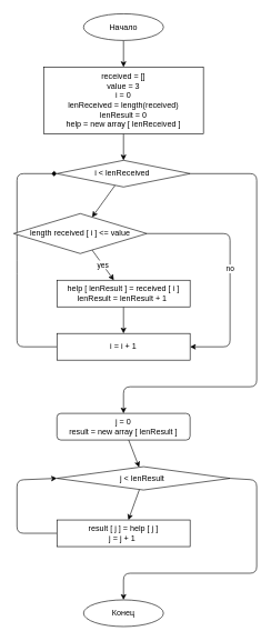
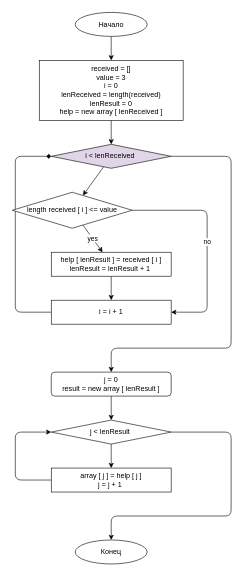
  <mxCell id="0" />
  <mxCell id="1" parent="0" />
  <mxCell id="2" value="" style="edgeStyle=none;html=1;" edge="1" parent="1" source="3" target="6"><mxGeometry relative="1" as="geometry" /></mxCell>
  <mxCell id="3" value="Начало" style="ellipse;whiteSpace=wrap;html=1;" vertex="1" parent="1"><mxGeometry x="125" y="20" width="120" height="40" as="geometry" /></mxCell>
  <mxCell id="4" value="Конец" style="ellipse;whiteSpace=wrap;html=1;" vertex="1" parent="1"><mxGeometry x="125" y="900" width="120" height="40" as="geometry" /></mxCell>
  <mxCell id="5" value="" style="edgeStyle=none;html=1;" edge="1" parent="1" source="6" target="9"><mxGeometry relative="1" as="geometry" /></mxCell>
  <mxCell id="6" value="received = []&lt;br&gt;value = 3&lt;br&gt;i = 0&lt;br&gt;lenReceived&amp;nbsp;= length(received)&lt;br&gt;lenResult = 0&lt;br&gt;help = new array [ lenReceived&amp;nbsp;]" style="rounded=0;whiteSpace=wrap;html=1;" vertex="1" parent="1"><mxGeometry x="65" y="100" width="240" height="100" as="geometry" /></mxCell>
  <mxCell id="7" value="" style="edgeStyle=none;html=1;" edge="1" parent="1" source="9" target="15"><mxGeometry relative="1" as="geometry" /></mxCell>
  <mxCell id="8" style="edgeStyle=none;html=1;exitX=1;exitY=0.5;exitDx=0;exitDy=0;" edge="1" parent="1" source="9" target="18"><mxGeometry relative="1" as="geometry"><Array as="points"><mxPoint x="385" y="260" /><mxPoint x="385" y="580" /><mxPoint x="185" y="580" /><mxPoint x="185" y="620" /></Array></mxGeometry></mxCell>
- <mxCell id="9" value="i &amp;lt; lenReceived&amp;nbsp;" style="rhombus;whiteSpace=wrap;html=1;" vertex="1" parent="1"><mxGeometry x="85" y="240" width="200" height="40" as="geometry" /></mxCell>
+ <mxCell id="9" value="i &amp;lt; lenReceived&amp;nbsp;" style="rhombus;whiteSpace=wrap;html=1;fillColor=#e1d5e7;" vertex="1" parent="1"><mxGeometry x="85" y="240" width="200" height="40" as="geometry" /></mxCell>
  <mxCell id="10" style="edgeStyle=none;html=1;exitX=0;exitY=0.5;exitDx=0;exitDy=0;entryX=0;entryY=0.5;entryDx=0;entryDy=0;endArrow=diamond;" edge="1" parent="1" source="16" target="9"><mxGeometry relative="1" as="geometry"><mxPoint x="185" y="260" as="targetPoint" /><Array as="points"><mxPoint x="25" y="520" /><mxPoint x="25" y="400" /><mxPoint x="25" y="260" /></Array></mxGeometry></mxCell>
  <mxCell id="11" value="" style="edgeStyle=none;html=1;" edge="1" parent="1" source="12" target="16"><mxGeometry relative="1" as="geometry" /></mxCell>
  <mxCell id="12" value="help [ lenResult&amp;nbsp;] = received [ i ]&lt;br&gt;lenResult&amp;nbsp;= lenResult&amp;nbsp;+ 1&amp;nbsp;" style="rounded=0;whiteSpace=wrap;html=1;" vertex="1" parent="1"><mxGeometry x="85" y="420" width="200" height="40" as="geometry" /></mxCell>
  <mxCell id="13" value="yes" style="edgeStyle=none;html=1;" edge="1" parent="1" source="15" target="12"><mxGeometry relative="1" as="geometry" /></mxCell>
  <mxCell id="14" value="no" style="edgeStyle=none;html=1;exitX=1;exitY=0.5;exitDx=0;exitDy=0;entryX=1;entryY=0.5;entryDx=0;entryDy=0;" edge="1" parent="1" source="15" target="16"><mxGeometry relative="1" as="geometry"><mxPoint x="325" y="541" as="targetPoint" /><Array as="points"><mxPoint x="345" y="350" /><mxPoint x="345" y="520" /></Array></mxGeometry></mxCell>
  <mxCell id="15" value="length received [ i ] &amp;lt;= value" style="rhombus;whiteSpace=wrap;html=1;" vertex="1" parent="1"><mxGeometry x="20" y="320" width="200" height="60" as="geometry" /></mxCell>
  <mxCell id="16" value="i = i + 1" style="rounded=0;whiteSpace=wrap;html=1;" vertex="1" parent="1"><mxGeometry x="85" y="500" width="200" height="40" as="geometry" /></mxCell>
  <mxCell id="17" value="" style="edgeStyle=none;html=1;" edge="1" parent="1" source="18" target="21"><mxGeometry relative="1" as="geometry" /></mxCell>
  <mxCell id="18" value="j = 0&lt;br&gt;result = new array [ lenResult&amp;nbsp;]" style="whiteSpace=wrap;html=1;rounded=1;" vertex="1" parent="1"><mxGeometry x="85" y="620" width="200" height="40" as="geometry" /></mxCell>
  <mxCell id="19" value="" style="edgeStyle=none;html=1;" edge="1" parent="1" source="21" target="23"><mxGeometry relative="1" as="geometry" /></mxCell>
  <mxCell id="20" style="edgeStyle=none;html=1;exitX=1;exitY=0.5;exitDx=0;exitDy=0;" edge="1" parent="1" source="21"><mxGeometry relative="1" as="geometry"><mxPoint x="185" y="900" as="targetPoint" /><Array as="points"><mxPoint x="385" y="720" /><mxPoint x="385" y="860" /><mxPoint x="185" y="860" /></Array></mxGeometry></mxCell>
- <mxCell id="21" value="j &amp;lt; lenResult&amp;nbsp;" style="rhombus;whiteSpace=wrap;html=1;" vertex="1" parent="1"><mxGeometry x="85" y="700" width="260" height="35" as="geometry" /></mxCell>
+ <mxCell id="21" value="j &amp;lt; lenResult&amp;nbsp;" style="rhombus;whiteSpace=wrap;html=1;" vertex="1" parent="1"><mxGeometry x="85" y="700" width="200" height="40" as="geometry" /></mxCell>
  <mxCell id="22" style="edgeStyle=none;html=1;entryX=0;entryY=0.5;entryDx=0;entryDy=0;exitX=0;exitY=0.5;exitDx=0;exitDy=0;" edge="1" parent="1" source="23" target="21"><mxGeometry relative="1" as="geometry"><Array as="points"><mxPoint x="25" y="800" /><mxPoint x="25" y="720" /></Array></mxGeometry></mxCell>
- <mxCell id="23" value="result [ j ] = help [ j ]&lt;br&gt;j = j + 1&amp;nbsp;" style="rounded=0;whiteSpace=wrap;html=1;" vertex="1" parent="1"><mxGeometry x="85" y="780" width="200" height="40" as="geometry" /></mxCell>
+ <mxCell id="23" value="array [ j ] = help [ j ]&lt;br&gt;j = j + 1&amp;nbsp;" style="rounded=0;whiteSpace=wrap;html=1;" vertex="1" parent="1"><mxGeometry x="85" y="780" width="200" height="40" as="geometry" /></mxCell>
